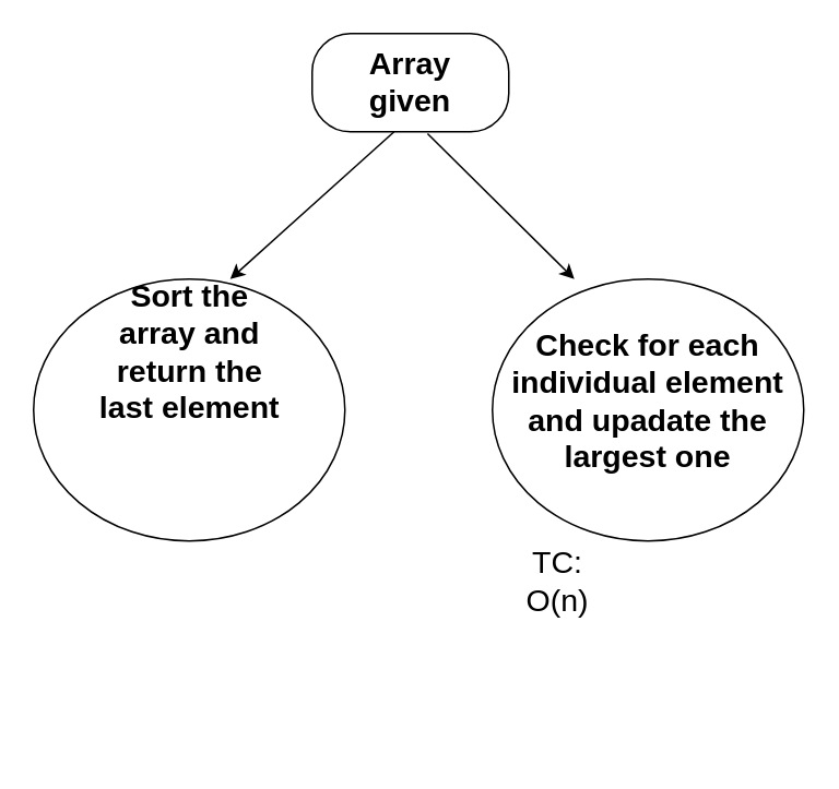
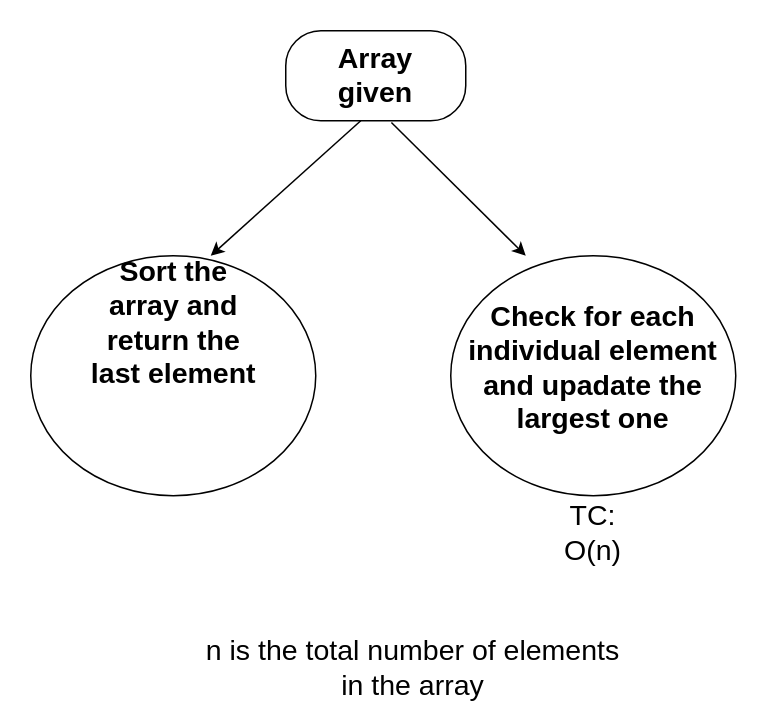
  <mxCell id="0" />
  <mxCell id="1" parent="0" />
  <mxCell id="2" value="" style="rounded=1;whiteSpace=wrap;html=1;arcSize=39;" vertex="1" parent="1"><mxGeometry x="190" y="20" width="120" height="60" as="geometry" /></mxCell>
  <mxCell id="3" value="&lt;b&gt;&lt;font style=&quot;font-size: 19px;&quot;&gt;Array given&lt;/font&gt;&lt;/b&gt;" style="text;strokeColor=none;align=center;fillColor=none;html=1;verticalAlign=middle;whiteSpace=wrap;rounded=0;" vertex="1" parent="1"><mxGeometry x="220" y="35" width="60" height="30" as="geometry" /></mxCell>
  <mxCell id="4" value="" style="endArrow=classic;html=1;" edge="1" parent="1"><mxGeometry width="50" height="50" relative="1" as="geometry"><mxPoint x="240" y="80" as="sourcePoint" /><mxPoint x="140" y="170" as="targetPoint" /><Array as="points"><mxPoint x="240" y="80" /></Array></mxGeometry></mxCell>
  <mxCell id="5" value="" style="endArrow=classic;html=1;exitX=0.587;exitY=1.02;exitDx=0;exitDy=0;exitPerimeter=0;" edge="1" parent="1" source="2"><mxGeometry width="50" height="50" relative="1" as="geometry"><mxPoint x="280" y="320" as="sourcePoint" /><mxPoint x="350" y="170" as="targetPoint" /></mxGeometry></mxCell>
  <mxCell id="6" value="" style="ellipse;whiteSpace=wrap;html=1;" vertex="1" parent="1"><mxGeometry x="20" y="170" width="190" height="160" as="geometry" /></mxCell>
  <mxCell id="7" value="&lt;b&gt;&lt;font style=&quot;font-size: 19px;&quot;&gt;Sort the array and return the last element&lt;/font&gt;&lt;/b&gt;" style="text;strokeColor=none;align=center;fillColor=none;html=1;verticalAlign=middle;whiteSpace=wrap;rounded=0;" vertex="1" parent="1"><mxGeometry x="53.75" y="180" width="122.5" height="70" as="geometry" /></mxCell>
  <mxCell id="8" value="" style="ellipse;whiteSpace=wrap;html=1;" vertex="1" parent="1"><mxGeometry x="300" y="170" width="190" height="160" as="geometry" /></mxCell>
  <mxCell id="9" value="&lt;b&gt;Check for each individual element and upadate the largest one&lt;/b&gt;" style="text;strokeColor=none;align=center;fillColor=none;html=1;verticalAlign=middle;whiteSpace=wrap;rounded=0;fontSize=19;" vertex="1" parent="1"><mxGeometry x="305" y="230" width="180" height="30" as="geometry" /></mxCell>
- <mxCell id="10" value="TC: O(n)" style="text;strokeColor=none;align=center;fillColor=none;html=1;verticalAlign=middle;whiteSpace=wrap;rounded=0;fontSize=19;" vertex="1" parent="1"><mxGeometry x="310" y="340" width="60" height="30" as="geometry" /></mxCell>
+ <mxCell id="10" value="TC: O(n)" style="text;strokeColor=none;align=center;fillColor=none;html=1;verticalAlign=middle;whiteSpace=wrap;rounded=0;fontSize=19;" vertex="1" parent="1"><mxGeometry x="365" y="340" width="60" height="30" as="geometry" /></mxCell>
+ <mxCell id="11" value="n is the total number of elements in the array" style="text;strokeColor=none;align=center;fillColor=none;html=1;verticalAlign=middle;whiteSpace=wrap;rounded=0;fontSize=19;" vertex="1" parent="1"><mxGeometry x="130" y="430" width="290" height="30" as="geometry" /></mxCell>
